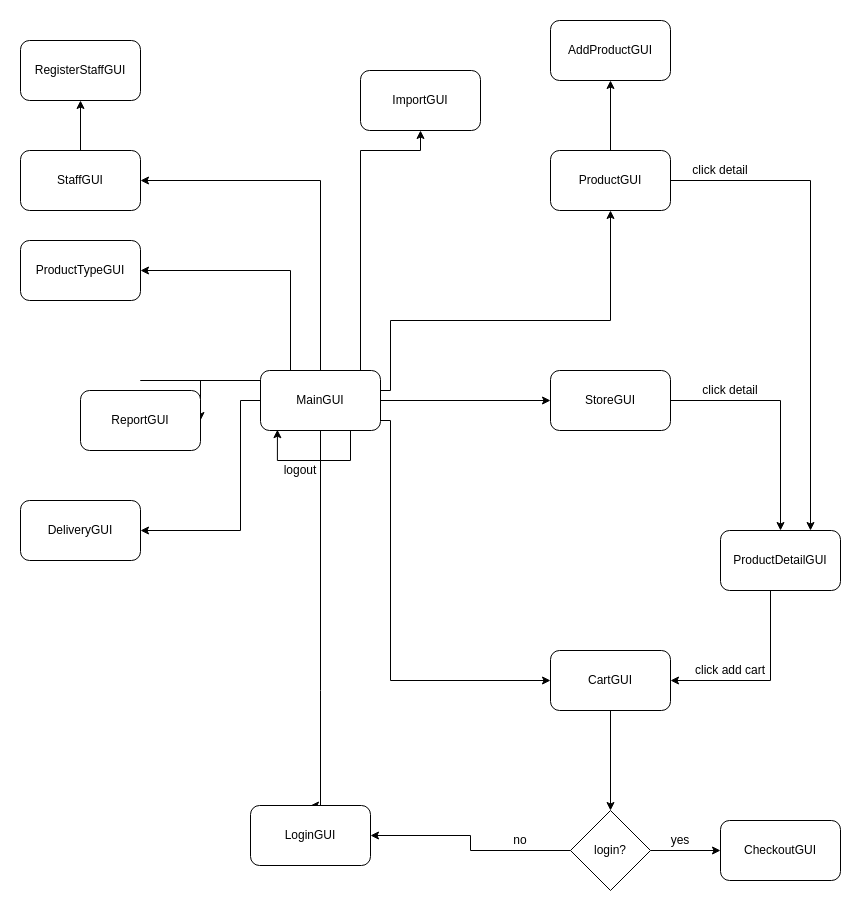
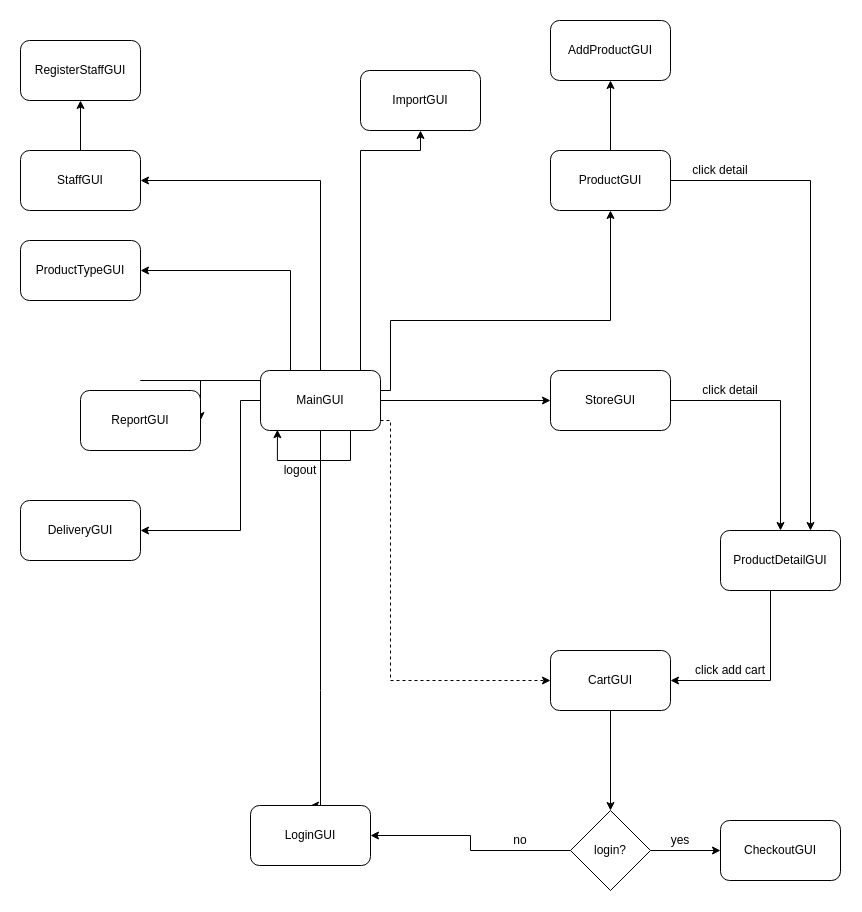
  <mxCell id="0" />
  <mxCell id="1" parent="0" />
  <mxCell id="2" style="edgeStyle=orthogonalEdgeStyle;rounded=0;orthogonalLoop=1;jettySize=auto;html=1;entryX=0.5;entryY=0;entryDx=0;entryDy=0;" edge="1" parent="1" source="12" target="17"><mxGeometry relative="1" as="geometry"><Array as="points"><mxPoint x="320" y="690" /><mxPoint x="320" y="690" /></Array></mxGeometry></mxCell>
  <mxCell id="3" style="edgeStyle=orthogonalEdgeStyle;rounded=0;orthogonalLoop=1;jettySize=auto;html=1;entryX=0;entryY=0.5;entryDx=0;entryDy=0;" edge="1" parent="1" source="12" target="14"><mxGeometry relative="1" as="geometry" /></mxCell>
- <mxCell id="4" style="edgeStyle=orthogonalEdgeStyle;rounded=0;orthogonalLoop=1;jettySize=auto;html=1;entryX=0;entryY=0.5;entryDx=0;entryDy=0;" edge="1" parent="1" source="12" target="16"><mxGeometry relative="1" as="geometry"><Array as="points"><mxPoint x="390" y="420" /><mxPoint x="390" y="680" /></Array></mxGeometry></mxCell>
+ <mxCell id="4" style="edgeStyle=orthogonalEdgeStyle;rounded=0;orthogonalLoop=1;jettySize=auto;html=1;entryX=0;entryY=0.5;entryDx=0;entryDy=0;dashed=1;" edge="1" parent="1" source="12" target="16"><mxGeometry relative="1" as="geometry"><Array as="points"><mxPoint x="390" y="420" /><mxPoint x="390" y="680" /></Array></mxGeometry></mxCell>
  <mxCell id="5" style="edgeStyle=orthogonalEdgeStyle;rounded=0;orthogonalLoop=1;jettySize=auto;html=1;entryX=0.141;entryY=0.987;entryDx=0;entryDy=0;entryPerimeter=0;exitX=0.75;exitY=1;exitDx=0;exitDy=0;" edge="1" parent="1" source="12" target="12"><mxGeometry relative="1" as="geometry"><mxPoint x="330" y="440" as="targetPoint" /><Array as="points"><mxPoint x="350" y="460" /><mxPoint x="277" y="460" /></Array></mxGeometry></mxCell>
  <mxCell id="6" style="edgeStyle=orthogonalEdgeStyle;rounded=0;orthogonalLoop=1;jettySize=auto;html=1;exitX=0;exitY=0.5;exitDx=0;exitDy=0;entryX=1;entryY=0.5;entryDx=0;entryDy=0;" edge="1" parent="1" source="12" target="26"><mxGeometry relative="1" as="geometry"><Array as="points"><mxPoint x="240" y="400" /><mxPoint x="240" y="530" /></Array></mxGeometry></mxCell>
  <mxCell id="7" style="edgeStyle=orthogonalEdgeStyle;rounded=0;orthogonalLoop=1;jettySize=auto;html=1;entryX=1;entryY=0.5;entryDx=0;entryDy=0;" edge="1" parent="1" source="12" target="24"><mxGeometry relative="1" as="geometry"><Array as="points"><mxPoint x="140" y="380" /><mxPoint x="140" y="380" /></Array></mxGeometry></mxCell>
  <mxCell id="8" style="edgeStyle=orthogonalEdgeStyle;rounded=0;orthogonalLoop=1;jettySize=auto;html=1;entryX=1;entryY=0.5;entryDx=0;entryDy=0;" edge="1" parent="1" source="12" target="23"><mxGeometry relative="1" as="geometry"><Array as="points"><mxPoint x="320" y="180" /></Array></mxGeometry></mxCell>
  <mxCell id="9" style="edgeStyle=orthogonalEdgeStyle;rounded=0;orthogonalLoop=1;jettySize=auto;html=1;" edge="1" parent="1" source="12" target="20"><mxGeometry relative="1" as="geometry"><Array as="points"><mxPoint x="390" y="390" /><mxPoint x="390" y="320" /><mxPoint x="610" y="320" /></Array></mxGeometry></mxCell>
  <mxCell id="10" style="edgeStyle=orthogonalEdgeStyle;rounded=0;orthogonalLoop=1;jettySize=auto;html=1;entryX=1;entryY=0.5;entryDx=0;entryDy=0;" edge="1" parent="1" source="12" target="21"><mxGeometry relative="1" as="geometry"><Array as="points"><mxPoint x="290" y="270" /></Array></mxGeometry></mxCell>
  <mxCell id="11" style="edgeStyle=orthogonalEdgeStyle;rounded=0;orthogonalLoop=1;jettySize=auto;html=1;entryX=0.5;entryY=1;entryDx=0;entryDy=0;" edge="1" parent="1" source="12" target="25"><mxGeometry relative="1" as="geometry"><Array as="points"><mxPoint x="360" y="150" /><mxPoint x="420" y="150" /></Array></mxGeometry></mxCell>
  <mxCell id="12" value="MainGUI" style="rounded=1;whiteSpace=wrap;html=1;" vertex="1" parent="1"><mxGeometry x="260" y="370" width="120" height="60" as="geometry" /></mxCell>
  <mxCell id="13" style="edgeStyle=orthogonalEdgeStyle;rounded=0;orthogonalLoop=1;jettySize=auto;html=1;entryX=0.5;entryY=0;entryDx=0;entryDy=0;" edge="1" parent="1" source="14" target="29"><mxGeometry relative="1" as="geometry" /></mxCell>
  <mxCell id="14" value="StoreGUI" style="rounded=1;whiteSpace=wrap;html=1;" vertex="1" parent="1"><mxGeometry x="550" y="370" width="120" height="60" as="geometry" /></mxCell>
  <mxCell id="15" style="edgeStyle=orthogonalEdgeStyle;rounded=0;orthogonalLoop=1;jettySize=auto;html=1;entryX=0.5;entryY=0;entryDx=0;entryDy=0;" edge="1" parent="1" source="16" target="32"><mxGeometry relative="1" as="geometry" /></mxCell>
  <mxCell id="16" value="CartGUI" style="rounded=1;whiteSpace=wrap;html=1;" vertex="1" parent="1"><mxGeometry x="550" y="650" width="120" height="60" as="geometry" /></mxCell>
  <mxCell id="17" value="LoginGUI" style="rounded=1;whiteSpace=wrap;html=1;" vertex="1" parent="1"><mxGeometry x="250" y="805" width="120" height="60" as="geometry" /></mxCell>
  <mxCell id="18" style="edgeStyle=orthogonalEdgeStyle;rounded=0;orthogonalLoop=1;jettySize=auto;html=1;entryX=0.75;entryY=0;entryDx=0;entryDy=0;" edge="1" parent="1" source="20" target="29"><mxGeometry relative="1" as="geometry" /></mxCell>
  <mxCell id="19" style="edgeStyle=orthogonalEdgeStyle;rounded=0;orthogonalLoop=1;jettySize=auto;html=1;entryX=0.5;entryY=1;entryDx=0;entryDy=0;" edge="1" parent="1" source="20" target="33"><mxGeometry relative="1" as="geometry" /></mxCell>
  <mxCell id="20" value="ProductGUI" style="rounded=1;whiteSpace=wrap;html=1;" vertex="1" parent="1"><mxGeometry x="550" y="150" width="120" height="60" as="geometry" /></mxCell>
  <mxCell id="21" value="ProductTypeGUI" style="rounded=1;whiteSpace=wrap;html=1;" vertex="1" parent="1"><mxGeometry x="20" y="240" width="120" height="60" as="geometry" /></mxCell>
  <mxCell id="22" style="edgeStyle=orthogonalEdgeStyle;rounded=0;orthogonalLoop=1;jettySize=auto;html=1;entryX=0.5;entryY=1;entryDx=0;entryDy=0;" edge="1" parent="1" source="23" target="34"><mxGeometry relative="1" as="geometry" /></mxCell>
  <mxCell id="23" value="StaffGUI" style="rounded=1;whiteSpace=wrap;html=1;" vertex="1" parent="1"><mxGeometry x="20" y="150" width="120" height="60" as="geometry" /></mxCell>
  <mxCell id="24" value="ReportGUI" style="rounded=1;whiteSpace=wrap;html=1;" vertex="1" parent="1"><mxGeometry x="80" y="390" width="120" height="60" as="geometry" /></mxCell>
  <mxCell id="25" value="ImportGUI" style="rounded=1;whiteSpace=wrap;html=1;" vertex="1" parent="1"><mxGeometry x="360" y="70" width="120" height="60" as="geometry" /></mxCell>
  <mxCell id="26" value="DeliveryGUI" style="rounded=1;whiteSpace=wrap;html=1;" vertex="1" parent="1"><mxGeometry x="20" y="500" width="120" height="60" as="geometry" /></mxCell>
  <mxCell id="27" value="CheckoutGUI" style="rounded=1;whiteSpace=wrap;html=1;" vertex="1" parent="1"><mxGeometry x="720" y="820" width="120" height="60" as="geometry" /></mxCell>
  <mxCell id="28" style="edgeStyle=orthogonalEdgeStyle;rounded=0;orthogonalLoop=1;jettySize=auto;html=1;entryX=1;entryY=0.5;entryDx=0;entryDy=0;" edge="1" parent="1" source="29" target="16"><mxGeometry relative="1" as="geometry"><Array as="points"><mxPoint x="770" y="680" /></Array></mxGeometry></mxCell>
  <mxCell id="29" value="ProductDetailGUI" style="rounded=1;whiteSpace=wrap;html=1;" vertex="1" parent="1"><mxGeometry x="720" y="530" width="120" height="60" as="geometry" /></mxCell>
  <mxCell id="30" style="edgeStyle=orthogonalEdgeStyle;rounded=0;orthogonalLoop=1;jettySize=auto;html=1;" edge="1" parent="1" source="32" target="27"><mxGeometry relative="1" as="geometry"><Array as="points"><mxPoint x="590" y="850" /><mxPoint x="590" y="850" /></Array></mxGeometry></mxCell>
  <mxCell id="31" style="edgeStyle=orthogonalEdgeStyle;rounded=0;orthogonalLoop=1;jettySize=auto;html=1;" edge="1" parent="1" source="32" target="17"><mxGeometry relative="1" as="geometry" /></mxCell>
  <mxCell id="32" value="login?" style="rhombus;whiteSpace=wrap;html=1;" vertex="1" parent="1"><mxGeometry x="570" y="810" width="80" height="80" as="geometry" /></mxCell>
  <mxCell id="33" value="AddProductGUI" style="rounded=1;whiteSpace=wrap;html=1;" vertex="1" parent="1"><mxGeometry x="550" y="20" width="120" height="60" as="geometry" /></mxCell>
  <mxCell id="34" value="RegisterStaffGUI" style="rounded=1;whiteSpace=wrap;html=1;" vertex="1" parent="1"><mxGeometry x="20" y="40" width="120" height="60" as="geometry" /></mxCell>
  <mxCell id="35" value="logout" style="text;html=1;strokeColor=none;fillColor=none;align=center;verticalAlign=middle;whiteSpace=wrap;rounded=0;" vertex="1" parent="1"><mxGeometry x="280" y="460" width="40" height="20" as="geometry" /></mxCell>
  <mxCell id="36" value="yes" style="text;html=1;strokeColor=none;fillColor=none;align=center;verticalAlign=middle;whiteSpace=wrap;rounded=0;" vertex="1" parent="1"><mxGeometry x="660" y="830" width="40" height="20" as="geometry" /></mxCell>
  <mxCell id="37" value="no" style="text;html=1;strokeColor=none;fillColor=none;align=center;verticalAlign=middle;whiteSpace=wrap;rounded=0;" vertex="1" parent="1"><mxGeometry x="500" y="830" width="40" height="20" as="geometry" /></mxCell>
  <mxCell id="38" value="click detail" style="text;html=1;strokeColor=none;fillColor=none;align=center;verticalAlign=middle;whiteSpace=wrap;rounded=0;" vertex="1" parent="1"><mxGeometry x="700" y="380" width="60" height="20" as="geometry" /></mxCell>
  <mxCell id="39" value="click detail" style="text;html=1;strokeColor=none;fillColor=none;align=center;verticalAlign=middle;whiteSpace=wrap;rounded=0;" vertex="1" parent="1"><mxGeometry x="690" y="160" width="60" height="20" as="geometry" /></mxCell>
  <mxCell id="40" value="click add cart" style="text;html=1;strokeColor=none;fillColor=none;align=center;verticalAlign=middle;whiteSpace=wrap;rounded=0;" vertex="1" parent="1"><mxGeometry x="690" y="660" width="80" height="20" as="geometry" /></mxCell>
